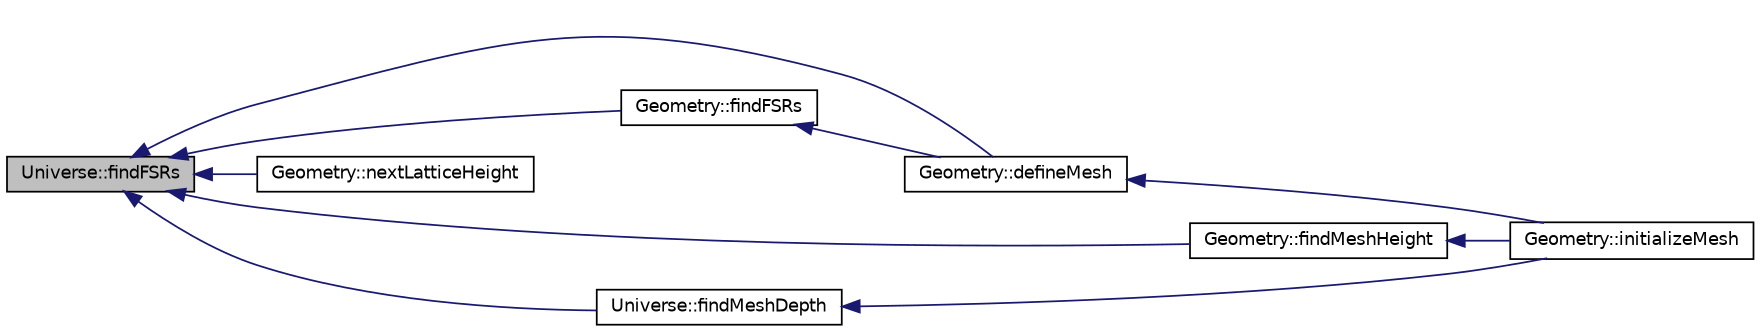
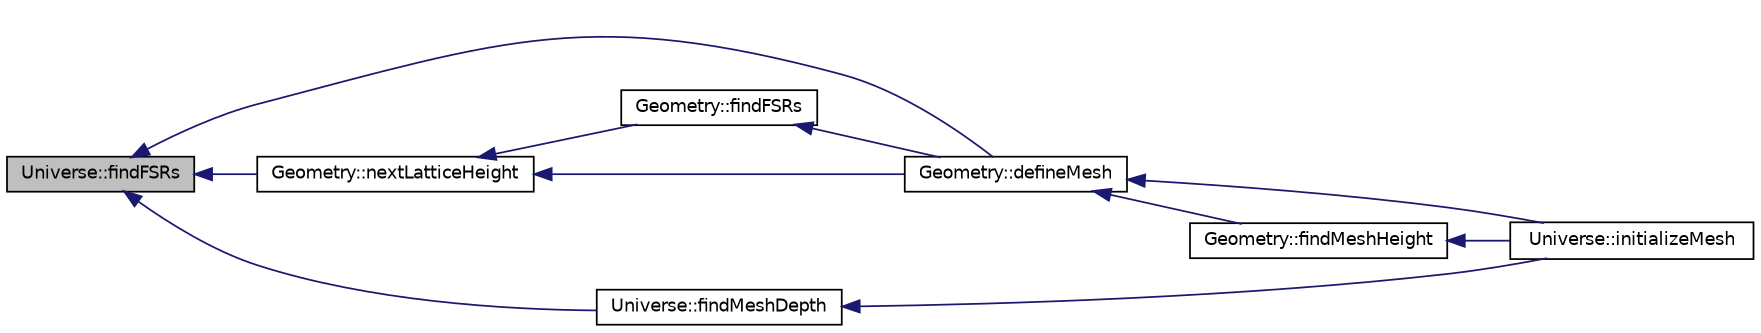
  digraph {
    rankdir=LR
    node [color=black fillcolor=white fontname=Helvetica fontsize=10 shape=record style=filled]
    edge [color=midnightblue dir=back fontname=Helvetica fontsize=10 labelfontname=Helvetica labelfontsize=10 style=solid]
    n1 [fillcolor=grey75 fontcolor=black height=0.2 label="Universe::findFSRs" width=0.4]
    n2 [height=0.2 label="Geometry::findFSRs" width=0.4]
    n3 [height=0.2 label="Geometry::defineMesh" width=0.4]
    n4 [height=0.2 label="Geometry::nextLatticeHeight" width=0.4]
    n5 [height=0.2 label="Geometry::findMeshHeight" width=0.4]
    n6 [height=0.2 label="Universe::findMeshDepth" width=0.4]
-   n7 [height=0.2 label="Geometry::initializeMesh" width=0.4]
-   n1 -> n2
+   n7 [height=0.2 label="Universe::initializeMesh" width=0.4]
+   n4 -> n2
    n1 -> n3
    n1 -> n4
-   n1 -> n5
+   n3 -> n5
    n1 -> n6
    n2 -> n3
    n3 -> n7
+   n4 -> n3
    n5 -> n7
    n6 -> n7
  }
